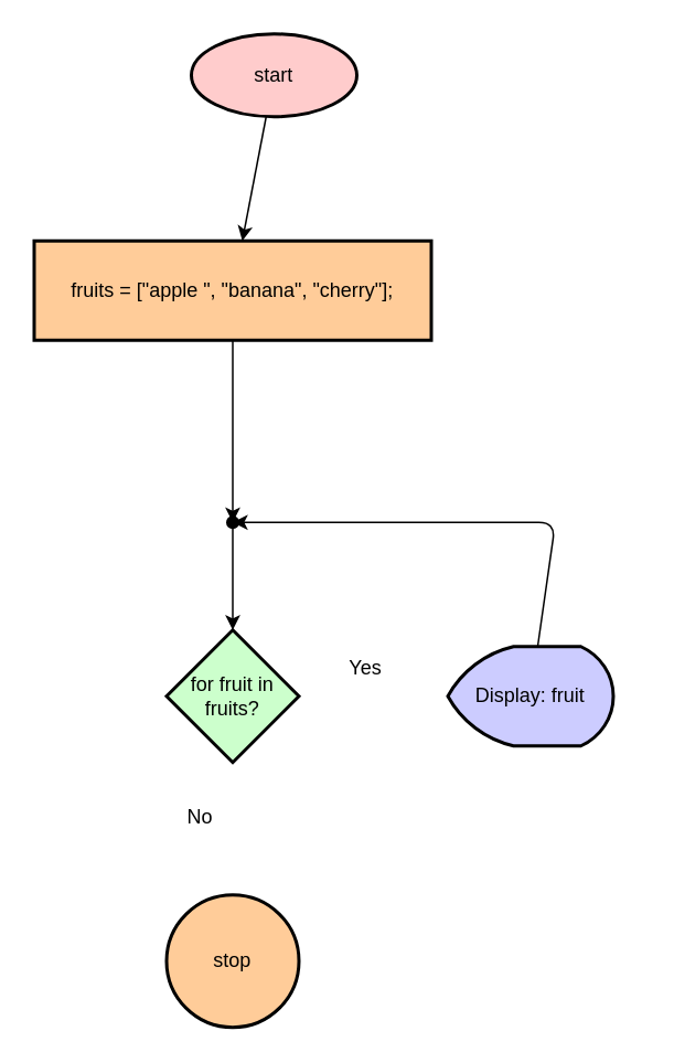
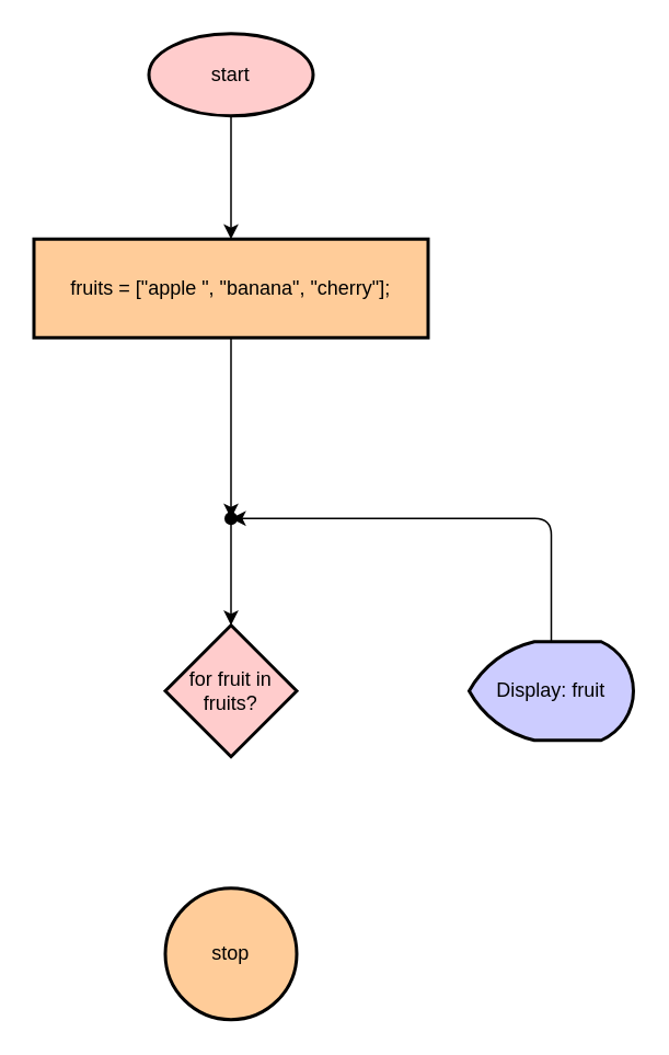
  <mxCell id="0" />
  <mxCell id="1" parent="0" />
  <mxCell id="2" value="" style="edgeStyle=none;html=1;" edge="1" parent="1" source="3" target="5"><mxGeometry relative="1" as="geometry" /></mxCell>
- <mxCell id="3" value="start" style="strokeWidth=2;html=1;shape=mxgraph.flowchart.start_2;whiteSpace=wrap;fillColor=#FFCCCC;" vertex="1" parent="1"><mxGeometry x="115" y="20" width="100" height="50" as="geometry" /></mxCell>
+ <mxCell id="3" value="start" style="strokeWidth=2;html=1;shape=mxgraph.flowchart.start_2;whiteSpace=wrap;fillColor=#FFCCCC;" vertex="1" parent="1"><mxGeometry x="90" y="20" width="100" height="50" as="geometry" /></mxCell>
  <mxCell id="4" value="" style="edgeStyle=none;html=1;" edge="1" parent="1" source="5" target="7"><mxGeometry relative="1" as="geometry" /></mxCell>
  <mxCell id="5" value="fruits = [&quot;apple &quot;, &quot;banana&quot;, &quot;cherry&quot;];" style="whiteSpace=wrap;html=1;strokeWidth=2;fillColor=#FFCC99;" vertex="1" parent="1"><mxGeometry x="20" y="145" width="240" height="60" as="geometry" /></mxCell>
  <mxCell id="6" value="" style="edgeStyle=none;html=1;" edge="1" parent="1" source="7" target="8"><mxGeometry relative="1" as="geometry" /></mxCell>
  <mxCell id="7" value="" style="shape=waypoint;sketch=0;size=6;pointerEvents=1;points=[];fillColor=default;resizable=0;rotatable=0;perimeter=centerPerimeter;snapToPoint=1;strokeWidth=2;" vertex="1" parent="1"><mxGeometry x="130" y="305" width="20" height="20" as="geometry" /></mxCell>
- <mxCell id="8" value="for fruit in fruits?" style="rhombus;whiteSpace=wrap;html=1;sketch=0;pointerEvents=1;resizable=0;strokeWidth=2;fillColor=#CCFFCC;" vertex="1" parent="1"><mxGeometry x="100" y="380" width="80" height="80" as="geometry" /></mxCell>
+ <mxCell id="8" value="for fruit in fruits?" style="rhombus;whiteSpace=wrap;html=1;sketch=0;pointerEvents=1;resizable=0;strokeWidth=2;fillColor=#ffcccc;" vertex="1" parent="1"><mxGeometry x="100" y="380" width="80" height="80" as="geometry" /></mxCell>
  <mxCell id="9" value="stop" style="ellipse;whiteSpace=wrap;html=1;sketch=0;pointerEvents=1;resizable=0;strokeWidth=2;fillColor=#ffcc99;" vertex="1" parent="1"><mxGeometry x="100" y="540" width="80" height="80" as="geometry" /></mxCell>
- <mxCell id="10" value="Display: fruit" style="strokeWidth=2;html=1;shape=mxgraph.flowchart.display;whiteSpace=wrap;fillColor=#CCCCFF;" vertex="1" parent="1"><mxGeometry x="270" y="390" width="100" height="60" as="geometry" /></mxCell>
- <mxCell id="11" value="Yes" style="text;html=1;align=center;verticalAlign=middle;resizable=0;points=[];autosize=1;strokeColor=none;fillColor=none;" vertex="1" parent="1"><mxGeometry x="200" y="388" width="40" height="30" as="geometry" /></mxCell>
- <mxCell id="12" value="No" style="text;html=1;align=center;verticalAlign=middle;resizable=0;points=[];autosize=1;strokeColor=none;fillColor=none;" vertex="1" parent="1"><mxGeometry x="100" y="478" width="40" height="30" as="geometry" /></mxCell>
+ <mxCell id="10" value="Display: fruit" style="strokeWidth=2;html=1;shape=mxgraph.flowchart.display;whiteSpace=wrap;fillColor=#CCCCFF;" vertex="1" parent="1"><mxGeometry x="285" y="390" width="100" height="60" as="geometry" /></mxCell>
  <mxCell id="13" style="edgeStyle=none;html=1;entryX=0.8;entryY=0.417;entryDx=0;entryDy=0;entryPerimeter=0;" edge="1" parent="1" source="10" target="7"><mxGeometry relative="1" as="geometry"><Array as="points"><mxPoint x="335" y="315" /></Array></mxGeometry></mxCell>
